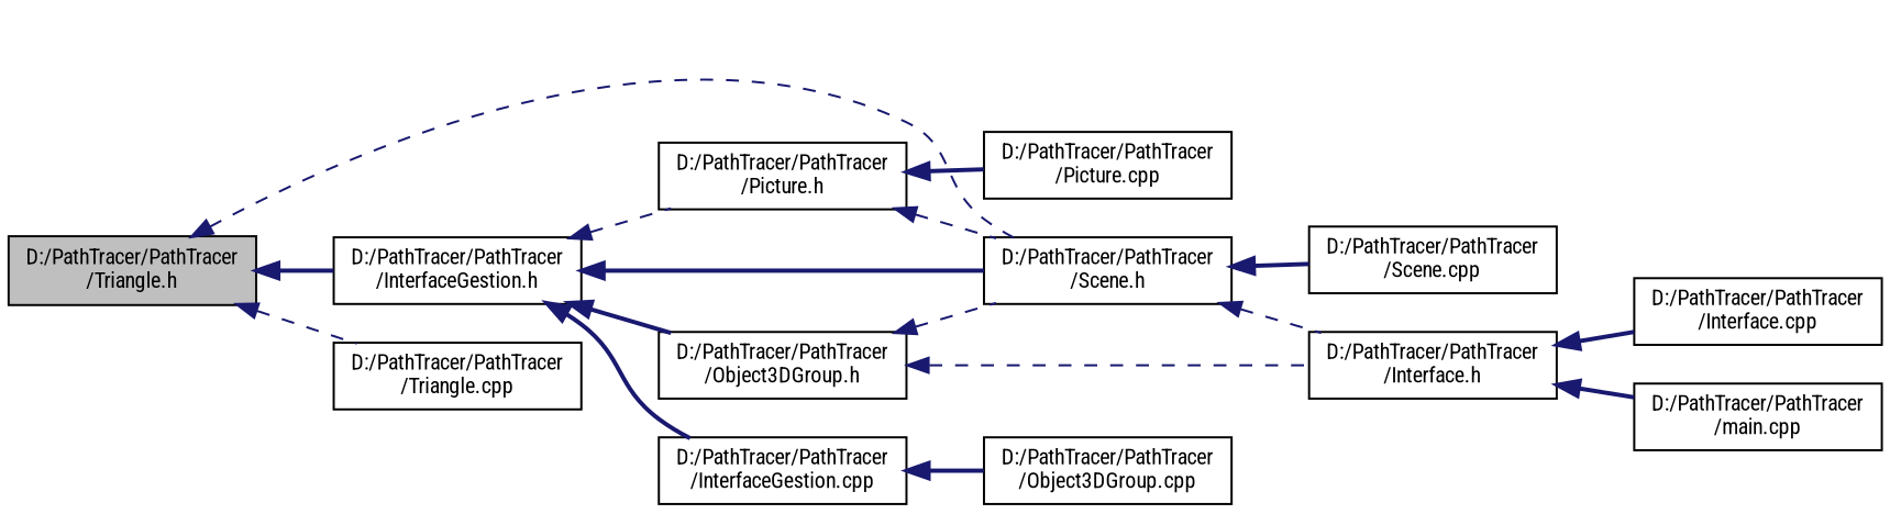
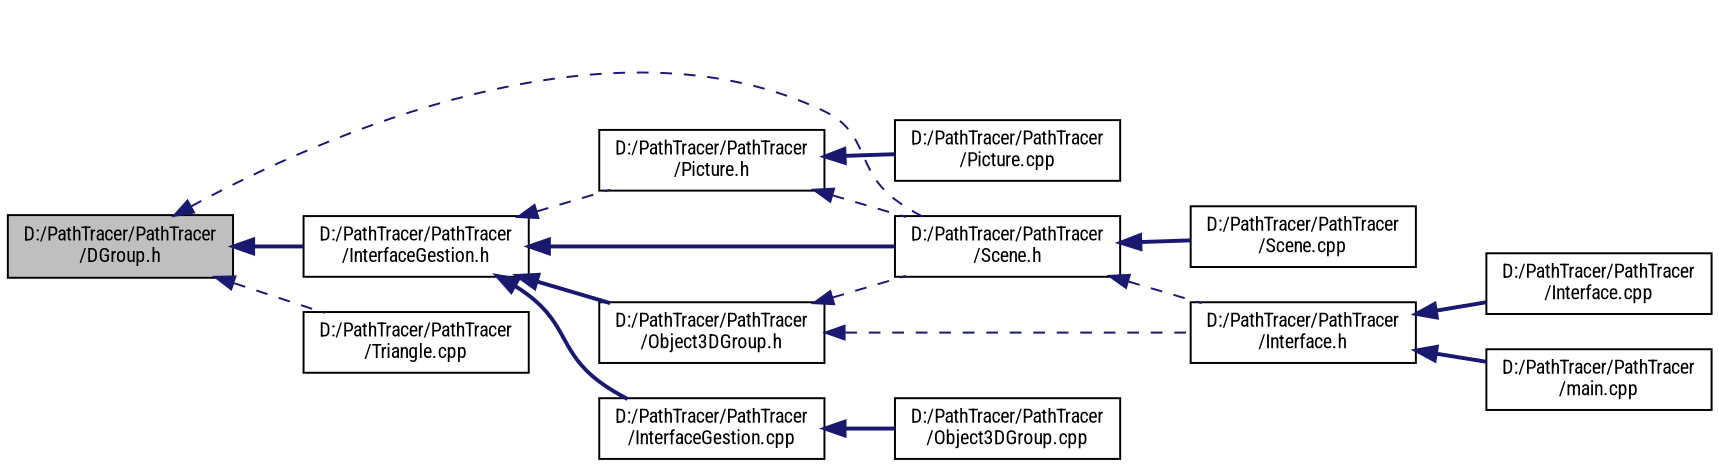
  digraph {
    fontname="Roboto Condensed"
    rankdir=LR
    node [color=black fillcolor=white fontname="Roboto Condensed" fontsize=10 shape=record style=filled]
    edge [color=midnightblue dir=back fontname="Roboto Condensed" fontsize=10 labelfontname=Helvetica labelfontsize=10 style=bold]
-   n1 [fillcolor=grey75 fontcolor=black height=0.2 label="D:/PathTracer/PathTracer\l/Triangle.h" width=0.4]
+   n1 [fillcolor=grey75 fontcolor=black height=0.2 label="D:/PathTracer/PathTracer\l/DGroup.h" width=0.4]
    n2 [height=0.2 label="D:/PathTracer/PathTracer\l/InterfaceGestion.h" width=0.4]
    n3 [height=0.2 label="D:/PathTracer/PathTracer\l/Scene.h" width=0.4]
    n4 [height=0.2 label="D:/PathTracer/PathTracer\l/Triangle.cpp" width=0.4]
    n5 [height=0.2 label="D:/PathTracer/PathTracer\l/InterfaceGestion.cpp" width=0.4]
    n6 [height=0.2 label="D:/PathTracer/PathTracer\l/Object3DGroup.h" width=0.4]
    n7 [height=0.2 label="D:/PathTracer/PathTracer\l/Picture.h" width=0.4]
    n8 [height=0.2 label="D:/PathTracer/PathTracer\l/Interface.h" width=0.4]
    n9 [height=0.2 label="D:/PathTracer/PathTracer\l/Scene.cpp" width=0.4]
    n10 [height=0.2 label="D:/PathTracer/PathTracer\l/Interface.cpp" width=0.4]
    n11 [height=0.2 label="D:/PathTracer/PathTracer\l/main.cpp" width=0.4]
    n12 [height=0.2 label="D:/PathTracer/PathTracer\l/Object3DGroup.cpp" width=0.4]
    n13 [height=0.2 label="D:/PathTracer/PathTracer\l/Picture.cpp" width=0.4]
    n1 -> n2
    n1 -> n3 [style=dashed]
    n1 -> n4 [style=dashed]
    n2 -> n3
    n2 -> n5
    n2 -> n6
    n2 -> n7 [style=dashed]
    n3 -> n8 [style=dashed]
    n3 -> n9
    n5 -> n12
    n6 -> n3 [style=dashed]
    n6 -> n8 [style=dashed]
    n7 -> n3 [style=dashed]
    n7 -> n13
    n8 -> n10
    n8 -> n11
  }
